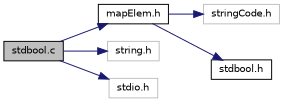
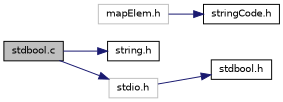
  digraph {
    rankdir=LR
    node [color=black fillcolor=white fontname=Helvetica fontsize=10 shape=record style=filled]
    edge [color=midnightblue fontname=Helvetica fontsize=10 labelfontname=Helvetica labelfontsize=10 style=solid]
    n1 [fillcolor=grey75 fontcolor=black height=0.2 label="stdbool.c" width=0.4]
-   n2 [height=0.2 label="mapElem.h" width=0.4]
-   n3 [color=grey75 height=0.2 label="string.h" width=0.4]
+   n2 [color=grey75 height=0.2 label="mapElem.h" width=0.4]
+   n3 [height=0.2 label="string.h" width=0.4]
    n4 [color=grey75 height=0.2 label="stdio.h" width=0.4]
    n5 [height=0.2 label="stdbool.h" width=0.4]
-   n6 [color=grey75 height=0.2 label="stringCode.h" width=0.4]
-   n1 -> n2
+   n6 [height=0.2 label="stringCode.h" width=0.4]
    n1 -> n3
    n1 -> n4
-   n2 -> n5
+   n4 -> n5
    n2 -> n6
  }
